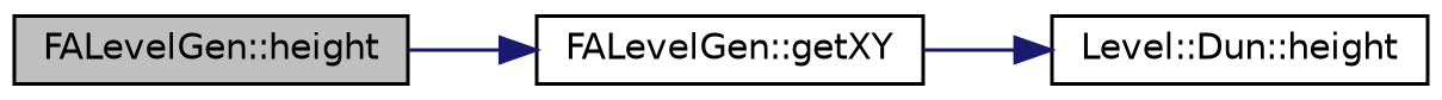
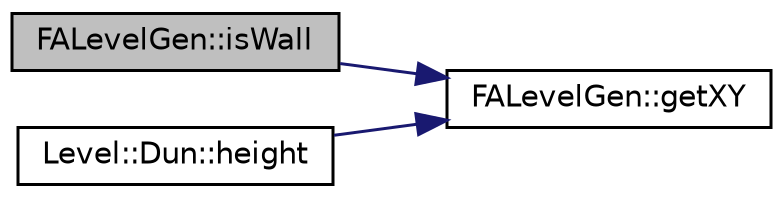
  digraph {
    rankdir=LR
    node [color=black fillcolor=white fontname=Helvetica fontsize=10 shape=record style=filled]
    edge [color=midnightblue fontname=Helvetica fontsize=10 labelfontname=Helvetica labelfontsize=10 style=solid]
-   n1 [fillcolor=grey75 fontcolor=black height=0.2 label="FALevelGen::height" width=0.4]
+   n1 [fillcolor=grey75 fontcolor=black height=0.2 label="FALevelGen::isWall" width=0.4]
    n2 [height=0.2 label="FALevelGen::getXY" width=0.4]
    n3 [height=0.2 label="Level::Dun::height" width=0.4]
    n1 -> n2
-   n2 -> n3
+   n3 -> n2
  }
